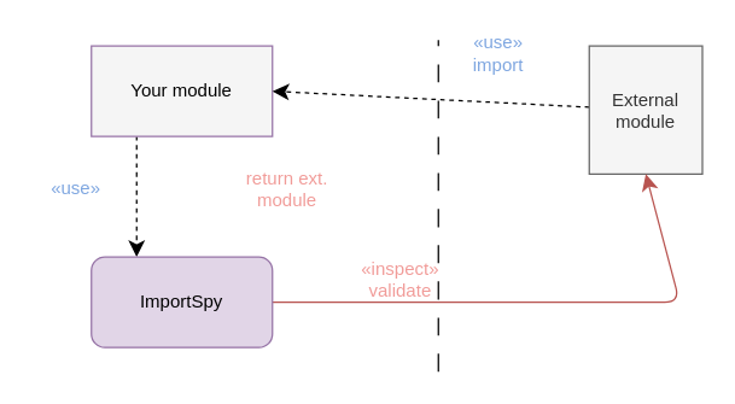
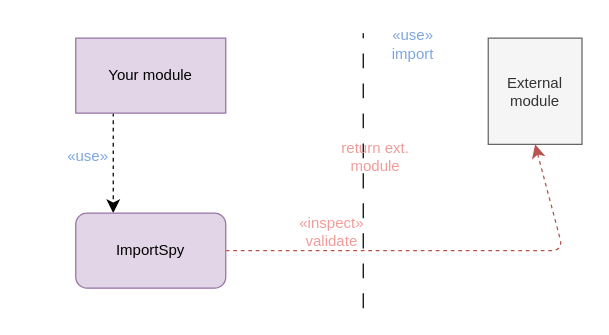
  <mxCell id="0" />
  <mxCell id="1" parent="0" />
  <mxCell id="2" style="edgeStyle=none;curved=1;rounded=0;orthogonalLoop=1;jettySize=auto;html=1;entryX=0.5;entryY=0;entryDx=0;entryDy=0;fontSize=12;startSize=8;endSize=8;dashed=1;" edge="1" parent="1"><mxGeometry relative="1" as="geometry"><mxPoint x="90" y="90" as="sourcePoint" /><mxPoint x="90" y="170" as="targetPoint" /></mxGeometry></mxCell>
- <mxCell id="3" value="Your module" style="rounded=0;whiteSpace=wrap;html=1;fillColor=#f5f5f5;strokeColor=#9673a6;" vertex="1" parent="1"><mxGeometry x="60" y="30" width="120" height="60" as="geometry" /></mxCell>
- <mxCell id="4" style="edgeStyle=none;curved=1;rounded=0;orthogonalLoop=1;jettySize=auto;html=1;entryX=1;entryY=0.5;entryDx=0;entryDy=0;fontSize=12;startSize=8;endSize=8;dashed=1;" edge="1" parent="1" source="5" target="3"><mxGeometry relative="1" as="geometry" /></mxCell>
+ <mxCell id="3" value="Your module" style="rounded=0;whiteSpace=wrap;html=1;fillColor=#e1d5e7;strokeColor=#9673a6;" vertex="1" parent="1"><mxGeometry x="60" y="30" width="120" height="60" as="geometry" /></mxCell>
  <mxCell id="5" value="External module" style="rounded=0;whiteSpace=wrap;html=1;fillColor=#f5f5f5;fontColor=#333333;strokeColor=#666666;" vertex="1" parent="1"><mxGeometry x="390" y="30" width="75" height="85" as="geometry" /></mxCell>
- <mxCell id="6" style="edgeStyle=none;curved=0;rounded=1;orthogonalLoop=1;jettySize=auto;html=1;fontSize=12;startSize=8;endSize=8;entryX=0.5;entryY=1;entryDx=0;entryDy=0;exitX=1;exitY=0.5;exitDx=0;exitDy=0;dashed=0;fillColor=#f8cecc;strokeColor=#b85450;" edge="1" parent="1" source="7" target="5"><mxGeometry relative="1" as="geometry"><mxPoint x="450" y="200" as="targetPoint" /><Array as="points"><mxPoint x="450" y="200" /></Array></mxGeometry></mxCell>
+ <mxCell id="6" style="edgeStyle=none;curved=0;rounded=1;orthogonalLoop=1;jettySize=auto;html=1;fontSize=12;startSize=8;endSize=8;entryX=0.5;entryY=1;entryDx=0;entryDy=0;exitX=1;exitY=0.5;exitDx=0;exitDy=0;dashed=1;fillColor=#f8cecc;strokeColor=#b85450;" edge="1" parent="1" source="7" target="5"><mxGeometry relative="1" as="geometry"><mxPoint x="450" y="200" as="targetPoint" /><Array as="points"><mxPoint x="450" y="200" /></Array></mxGeometry></mxCell>
  <mxCell id="7" value="ImportSpy" style="rounded=1;whiteSpace=wrap;html=1;fillColor=#e1d5e7;strokeColor=#9673a6;" vertex="1" parent="1"><mxGeometry x="60" y="170" width="120" height="60" as="geometry" /></mxCell>
- <mxCell id="8" value="«use»" style="text;html=1;align=center;verticalAlign=middle;whiteSpace=wrap;rounded=0;fontColor=#7EA6E0;" vertex="1" parent="1"><mxGeometry x="20" y="110" width="60" height="30" as="geometry" /></mxCell>
+ <mxCell id="8" value="«use»" style="text;html=1;align=center;verticalAlign=middle;whiteSpace=wrap;rounded=0;fontColor=#7EA6E0;" vertex="1" parent="1"><mxGeometry x="40" y="110" width="60" height="30" as="geometry" /></mxCell>
  <mxCell id="9" value="" style="endArrow=none;dashed=1;html=1;dashPattern=12 12;strokeWidth=1;rounded=0;fontSize=12;startSize=8;endSize=8;curved=1;" edge="1" parent="1"><mxGeometry width="50" height="50" relative="1" as="geometry"><mxPoint x="290" y="246" as="sourcePoint" /><mxPoint x="290" y="26" as="targetPoint" /></mxGeometry></mxCell>
  <mxCell id="10" value="«use»&lt;div&gt;import&lt;/div&gt;" style="text;html=1;align=center;verticalAlign=middle;whiteSpace=wrap;rounded=0;fontColor=#7EA6E0;" vertex="1" parent="1"><mxGeometry x="300" y="20" width="60" height="30" as="geometry" /></mxCell>
  <mxCell id="11" value="«inspect»&lt;div&gt;validate&lt;/div&gt;" style="text;html=1;align=center;verticalAlign=middle;whiteSpace=wrap;rounded=0;fontColor=#F19C99;" vertex="1" parent="1"><mxGeometry x="235" y="170" width="60" height="30" as="geometry" /></mxCell>
- <mxCell id="12" value="return ext.&lt;br&gt;&lt;div&gt;module&lt;/div&gt;" style="text;html=1;align=center;verticalAlign=middle;whiteSpace=wrap;rounded=0;fontColor=#F19C99;" vertex="1" parent="1"><mxGeometry x="160" y="110" width="60" height="30" as="geometry" /></mxCell>
+ <mxCell id="12" value="return ext.&lt;br&gt;&lt;div&gt;module&lt;/div&gt;" style="text;html=1;align=center;verticalAlign=middle;whiteSpace=wrap;rounded=0;fontColor=#F19C99;" vertex="1" parent="1"><mxGeometry x="270" y="110" width="60" height="30" as="geometry" /></mxCell>
